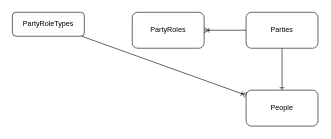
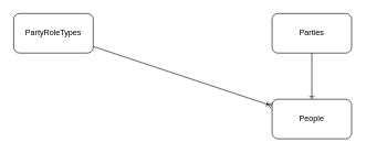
  <mxCell id="0" />
  <mxCell id="1" parent="0" />
  <mxCell id="2" value="Parties" style="rounded=1;whiteSpace=wrap;html=1;" vertex="1" parent="1"><mxGeometry x="410" y="20" width="120" height="60" as="geometry" /></mxCell>
  <mxCell id="3" value="People" style="rounded=1;whiteSpace=wrap;html=1;" vertex="1" parent="1"><mxGeometry x="410" y="150" width="120" height="60" as="geometry" /></mxCell>
  <mxCell id="4" value="" style="fontSize=12;html=1;endArrow=ERone;endFill=1;rounded=0;" edge="1" parent="1" source="2" target="3"><mxGeometry width="100" height="100" relative="1" as="geometry"><mxPoint x="610" y="170" as="sourcePoint" /><mxPoint x="710" y="70" as="targetPoint" /></mxGeometry></mxCell>
- <mxCell id="5" value="PartyRoles" style="rounded=1;whiteSpace=wrap;html=1;" vertex="1" parent="1"><mxGeometry x="220" y="20" width="120" height="60" as="geometry" /></mxCell>
- <mxCell id="6" value="" style="fontSize=12;html=1;endArrow=ERoneToMany;rounded=0;" edge="1" parent="1" source="2" target="5"><mxGeometry width="100" height="100" relative="1" as="geometry"><mxPoint x="490" y="60" as="sourcePoint" /><mxPoint x="590" y="-40" as="targetPoint" /></mxGeometry></mxCell>
- <mxCell id="7" value="PartyRoleTypes" style="rounded=1;whiteSpace=wrap;html=1;" vertex="1" parent="1"><mxGeometry x="20" y="20" width="120" height="40" as="geometry" /></mxCell>
+ <mxCell id="7" value="PartyRoleTypes" style="rounded=1;whiteSpace=wrap;html=1;" vertex="1" parent="1"><mxGeometry x="20" y="20" width="120" height="60" as="geometry" /></mxCell>
  <mxCell id="8" value="" style="fontSize=12;html=1;endArrow=ERoneToMany;rounded=0;" edge="1" parent="1" source="7" target="3"><mxGeometry width="100" height="100" relative="1" as="geometry"><mxPoint x="420" y="60" as="sourcePoint" /><mxPoint x="350" y="60" as="targetPoint" /></mxGeometry></mxCell>
